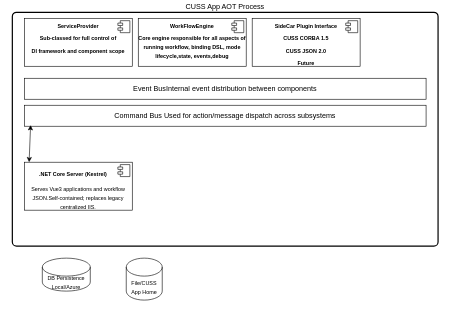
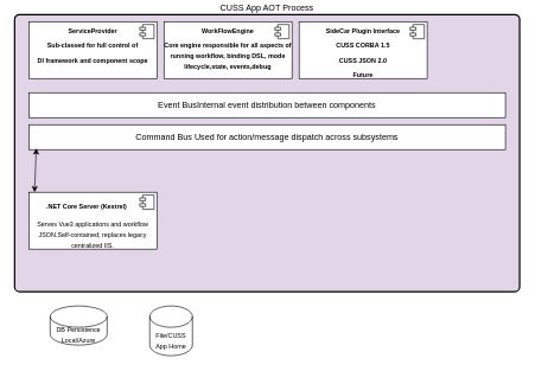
  <mxCell id="0" />
  <mxCell id="1" parent="0" />
- <mxCell id="2" value="CUSS App AOT Process" style="rounded=1;whiteSpace=wrap;html=1;absoluteArcSize=1;arcSize=14;strokeWidth=2;labelPosition=center;verticalLabelPosition=top;align=center;verticalAlign=bottom;" vertex="1" parent="1"><mxGeometry width="710" height="390" as="geometry" x="20" y="20" /></mxCell>
+ <mxCell id="2" value="CUSS App AOT Process" style="rounded=1;whiteSpace=wrap;html=1;absoluteArcSize=1;arcSize=14;strokeWidth=2;labelPosition=center;verticalLabelPosition=top;align=center;verticalAlign=bottom;fillColor=#e1d5e7;" vertex="1" parent="1"><mxGeometry width="710" height="390" as="geometry" x="20" y="20" /></mxCell>
  <mxCell id="3" value="&lt;p style=&quot;margin:0px;margin-top:6px;text-align:center;&quot;&gt;&lt;b&gt;&lt;font style=&quot;font-size: 9px;&quot;&gt;ServiceProvider&lt;/font&gt;&lt;/b&gt;&lt;/p&gt;&lt;p style=&quot;margin:0px;margin-top:6px;text-align:center;&quot;&gt;&lt;b&gt;&lt;font style=&quot;font-size: 9px;&quot;&gt;Sub-classed for full control of&lt;/font&gt;&lt;/b&gt;&lt;/p&gt;&lt;p style=&quot;margin:0px;margin-top:6px;text-align:center;&quot;&gt;&lt;b&gt;&lt;font style=&quot;font-size: 9px;&quot;&gt;DI framework and component scope&lt;/font&gt;&lt;/b&gt;&lt;/p&gt;" style="align=left;overflow=fill;html=1;dropTarget=0;whiteSpace=wrap;" vertex="1" parent="1"><mxGeometry x="40" y="30" width="180" height="80" as="geometry" /></mxCell>
  <mxCell id="4" value="" style="shape=component;jettyWidth=8;jettyHeight=4;" vertex="1" parent="3"><mxGeometry x="1" width="20" height="20" relative="1" as="geometry"><mxPoint x="-24" y="4" as="offset" /></mxGeometry></mxCell>
  <mxCell id="5" value="&lt;p style=&quot;margin:0px;margin-top:6px;text-align:center;&quot;&gt;&lt;b&gt;&lt;font style=&quot;font-size: 9px;&quot;&gt;WorkFlowEngine&lt;/font&gt;&lt;/b&gt;&lt;/p&gt;&lt;p style=&quot;margin:0px;margin-top:6px;text-align:center;&quot;&gt;&lt;b&gt;&lt;font style=&quot;font-size: 9px;&quot;&gt;Core engine responsible for all aspects of running workflow, binding DSL, mode lifecycle,state, events,debug&lt;/font&gt;&lt;/b&gt;&lt;/p&gt;" style="align=left;overflow=fill;html=1;dropTarget=0;whiteSpace=wrap;" vertex="1" parent="1"><mxGeometry x="230" y="30" width="180" height="80" as="geometry" /></mxCell>
  <mxCell id="6" value="" style="shape=component;jettyWidth=8;jettyHeight=4;" vertex="1" parent="5"><mxGeometry x="1" width="20" height="20" relative="1" as="geometry"><mxPoint x="-24" y="4" as="offset" /></mxGeometry></mxCell>
  <mxCell id="7" value="&lt;p style=&quot;margin:0px;margin-top:6px;text-align:center;&quot;&gt;&lt;font style=&quot;font-size: 9px;&quot;&gt;&lt;b style=&quot;&quot;&gt;SideCar Plugin Interface&lt;/b&gt;&lt;/font&gt;&lt;/p&gt;&lt;p style=&quot;margin:0px;margin-top:6px;text-align:center;&quot;&gt;&lt;font style=&quot;font-size: 9px;&quot;&gt;&lt;b&gt;CUSS CORBA 1.5&lt;/b&gt;&lt;/font&gt;&lt;/p&gt;&lt;p style=&quot;margin:0px;margin-top:6px;text-align:center;&quot;&gt;&lt;font style=&quot;font-size: 9px;&quot;&gt;&lt;b&gt;CUSS JSON 2.0&lt;/b&gt;&lt;/font&gt;&lt;/p&gt;&lt;p style=&quot;margin:0px;margin-top:6px;text-align:center;&quot;&gt;&lt;font style=&quot;font-size: 9px;&quot;&gt;&lt;b style=&quot;&quot;&gt;Future&lt;/b&gt;&lt;/font&gt;&lt;/p&gt;" style="align=left;overflow=fill;html=1;dropTarget=0;whiteSpace=wrap;" vertex="1" parent="1"><mxGeometry x="420" y="30" width="180" height="80" as="geometry" /></mxCell>
  <mxCell id="8" value="" style="shape=component;jettyWidth=8;jettyHeight=4;" vertex="1" parent="7"><mxGeometry x="1" width="20" height="20" relative="1" as="geometry"><mxPoint x="-24" y="4" as="offset" /></mxGeometry></mxCell>
  <mxCell id="9" value="Event BusInternal event distribution between components" style="rounded=0;whiteSpace=wrap;html=1;" vertex="1" parent="1"><mxGeometry x="40" y="130" width="670" height="35" as="geometry" /></mxCell>
  <mxCell id="10" value="Command Bus&amp;nbsp;Used for action/message dispatch across subsystems" style="rounded=0;whiteSpace=wrap;html=1;" vertex="1" parent="1"><mxGeometry x="40" y="175" width="670" height="35" as="geometry" /></mxCell>
  <mxCell id="11" value="&lt;p data-end=&quot;879&quot; data-start=&quot;838&quot;&gt;&lt;strong data-end=&quot;877&quot; data-start=&quot;838&quot;&gt;&lt;font style=&quot;font-size: 9px;&quot;&gt;&amp;nbsp; &amp;nbsp; &amp;nbsp; &amp;nbsp; &amp;nbsp; .NET Core Server (Kestrel)&lt;/font&gt;&lt;/strong&gt;&lt;/p&gt;&lt;p style=&quot;margin:0px;margin-top:6px;text-align:center;&quot;&gt;&lt;span style=&quot;font-size: 9px; background-color: transparent; color: light-dark(rgb(0, 0, 0), rgb(255, 255, 255)); text-align: left;&quot;&gt;Serves Vue3 applications and workflow JSON.&lt;/span&gt;&lt;span style=&quot;font-size: 9px; background-color: transparent; color: light-dark(rgb(0, 0, 0), rgb(255, 255, 255)); text-align: left;&quot;&gt;Self-contained; replaces legacy centralized IIS.&lt;/span&gt;&lt;/p&gt;" style="align=left;overflow=fill;html=1;dropTarget=0;whiteSpace=wrap;" vertex="1" parent="1"><mxGeometry x="40" y="270" width="180" height="80" as="geometry" /></mxCell>
  <mxCell id="12" value="" style="shape=component;jettyWidth=8;jettyHeight=4;" vertex="1" parent="11"><mxGeometry x="1" width="20" height="20" relative="1" as="geometry"><mxPoint x="-24" y="4" as="offset" /></mxGeometry></mxCell>
  <mxCell id="13" value="" style="endArrow=classic;startArrow=classic;html=1;rounded=0;exitX=0.5;exitY=0;exitDx=0;exitDy=0;entryX=0.138;entryY=0.949;entryDx=0;entryDy=0;entryPerimeter=0;" edge="1" parent="1"><mxGeometry width="50" height="50" relative="1" as="geometry"><mxPoint x="48" y="270" as="sourcePoint" /><mxPoint x="50.46" y="208.215" as="targetPoint" /><Array as="points" /></mxGeometry></mxCell>
  <mxCell id="14" value="&lt;font style=&quot;font-size: 9px;&quot;&gt;DB Persistence Local/Azure&lt;/font&gt;" style="shape=cylinder3;whiteSpace=wrap;html=1;boundedLbl=1;backgroundOutline=1;size=15;" vertex="1" parent="1"><mxGeometry x="70" y="430" width="80" height="55" as="geometry" /></mxCell>
  <mxCell id="15" value="&lt;font style=&quot;font-size: 9px;&quot;&gt;File/CUSS App Home&lt;/font&gt;" style="shape=cylinder3;whiteSpace=wrap;html=1;boundedLbl=1;backgroundOutline=1;size=15;" vertex="1" parent="1"><mxGeometry x="210" y="430" width="60" height="70" as="geometry" /></mxCell>
